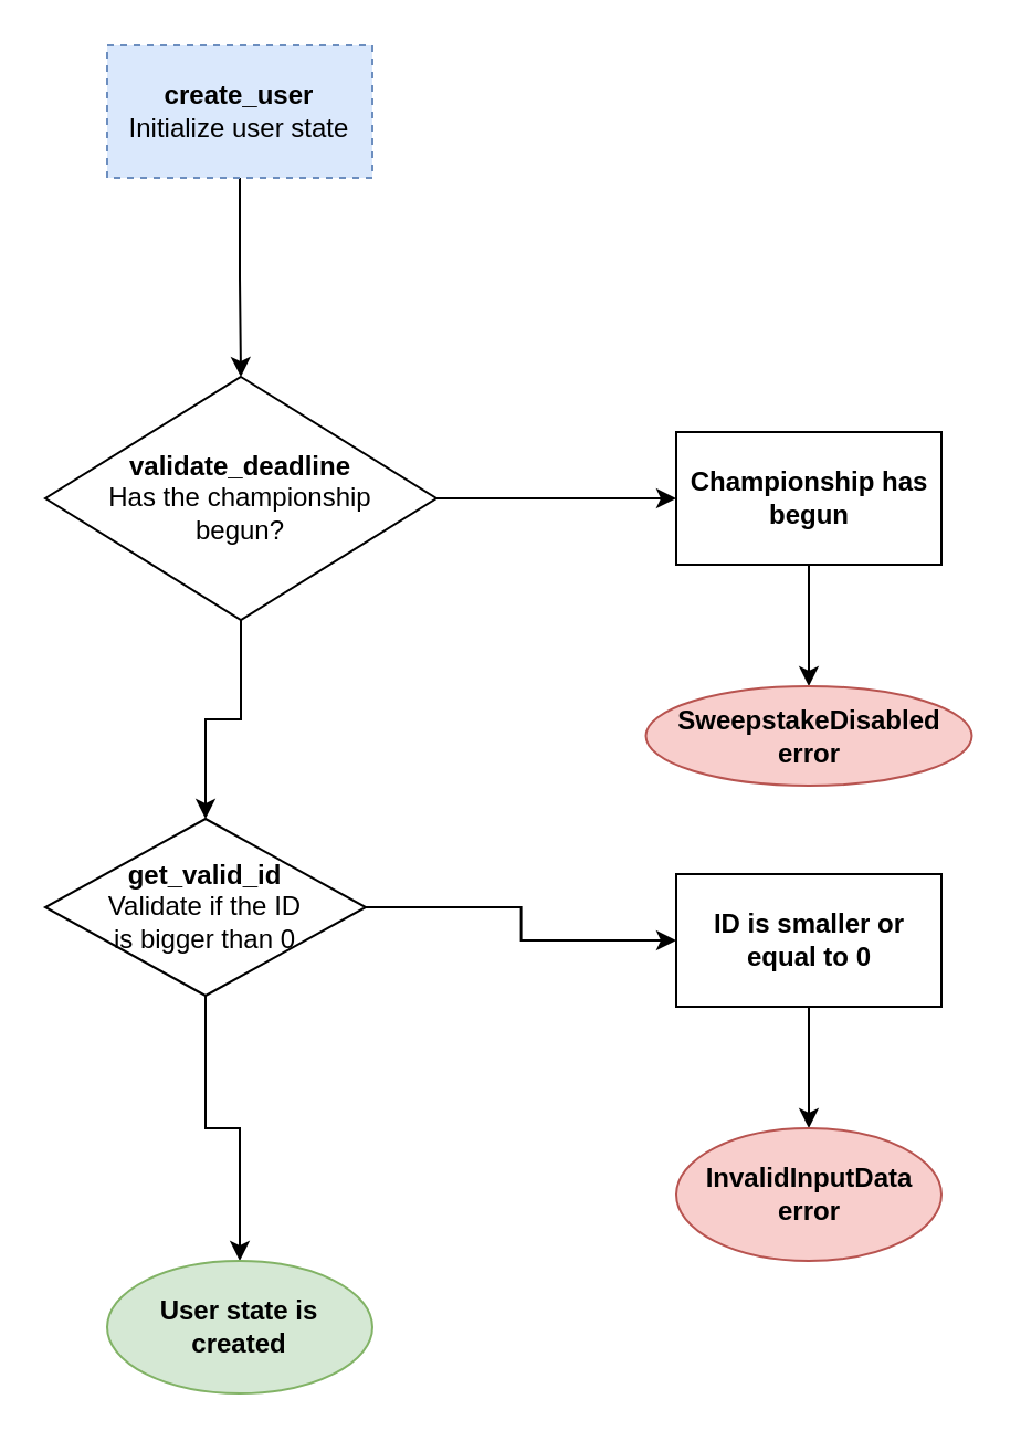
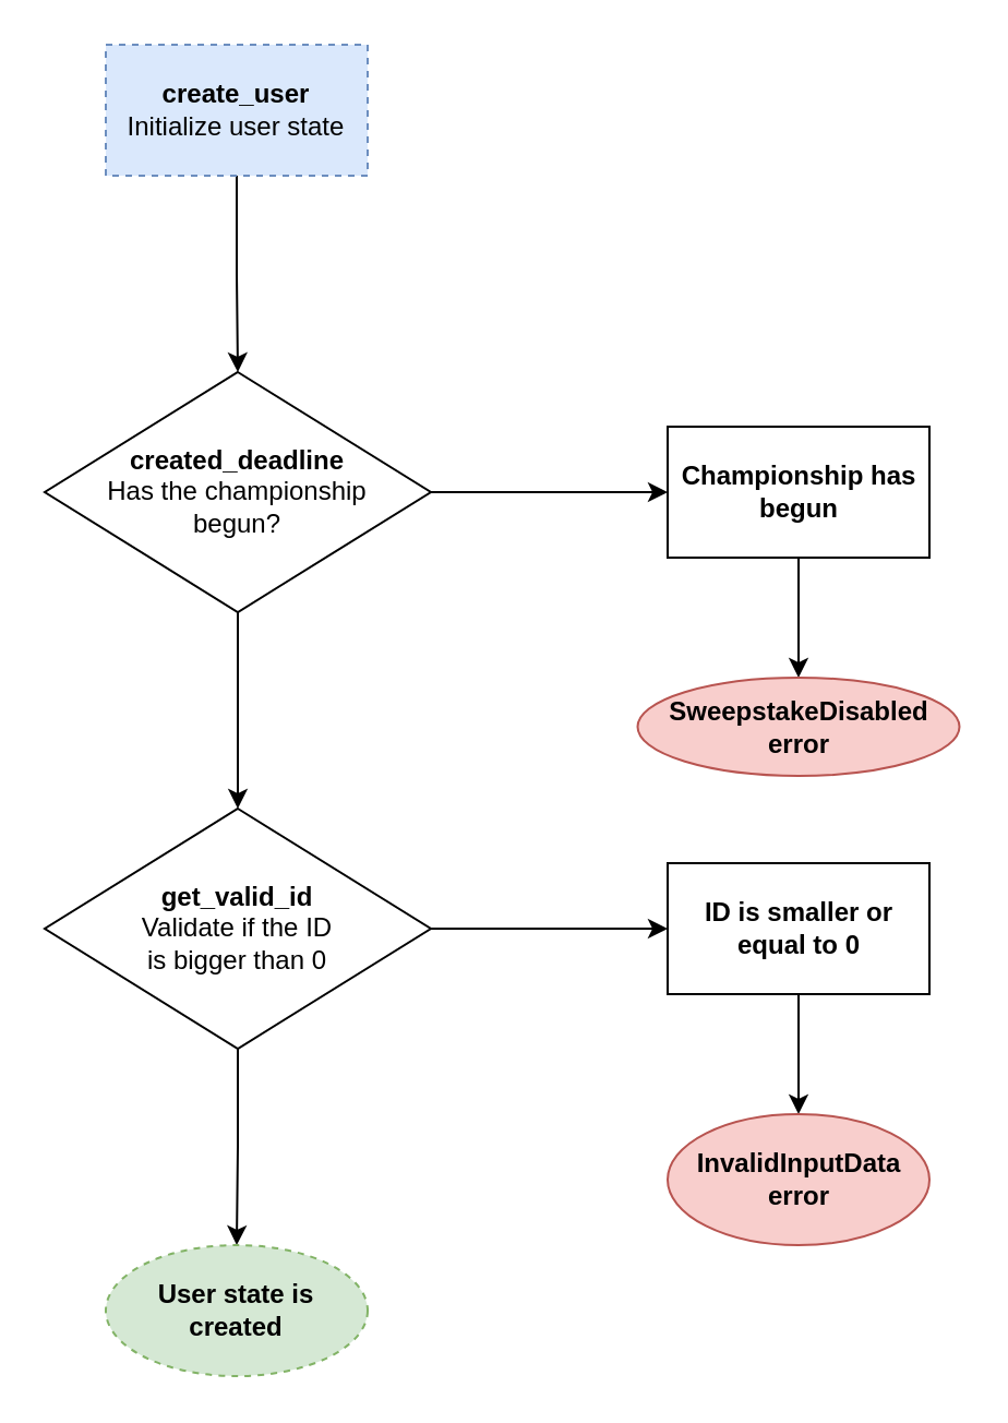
  <mxCell id="0" />
  <mxCell id="1" parent="0" />
  <mxCell id="2" style="edgeStyle=orthogonalEdgeStyle;rounded=0;orthogonalLoop=1;jettySize=auto;html=1;entryX=0.5;entryY=0;entryDx=0;entryDy=0;" edge="1" parent="1" source="3" target="6"><mxGeometry relative="1" as="geometry" /></mxCell>
  <mxCell id="3" value="&lt;b&gt;create_user&lt;/b&gt;&lt;br&gt;Initialize user state" style="rounded=0;whiteSpace=wrap;html=1;fillColor=#dae8fc;strokeColor=#6c8ebf;dashed=1;" vertex="1" parent="1"><mxGeometry x="48" y="20" width="120" height="60" as="geometry" /></mxCell>
  <mxCell id="4" value="" style="edgeStyle=orthogonalEdgeStyle;rounded=0;orthogonalLoop=1;jettySize=auto;html=1;" edge="1" parent="1" source="6" target="8"><mxGeometry relative="1" as="geometry" /></mxCell>
  <mxCell id="5" value="" style="edgeStyle=orthogonalEdgeStyle;rounded=0;orthogonalLoop=1;jettySize=auto;html=1;" edge="1" parent="1" source="6" target="12"><mxGeometry relative="1" as="geometry" /></mxCell>
- <mxCell id="6" value="&lt;b&gt;validate_deadline&lt;/b&gt;&lt;br&gt;Has the championship&lt;br&gt;begun?" style="rhombus;whiteSpace=wrap;html=1;" vertex="1" parent="1"><mxGeometry x="20" y="170" width="177" height="110" as="geometry" /></mxCell>
+ <mxCell id="6" value="&lt;b&gt;created_deadline&lt;/b&gt;&lt;br&gt;Has the championship&lt;br&gt;begun?" style="rhombus;whiteSpace=wrap;html=1;" vertex="1" parent="1"><mxGeometry x="20" y="170" width="177" height="110" as="geometry" /></mxCell>
  <mxCell id="7" value="" style="edgeStyle=orthogonalEdgeStyle;rounded=0;orthogonalLoop=1;jettySize=auto;html=1;" edge="1" parent="1" source="8" target="9"><mxGeometry relative="1" as="geometry" /></mxCell>
  <mxCell id="8" value="&lt;b&gt;Championship has&lt;br&gt;begun&lt;/b&gt;" style="whiteSpace=wrap;html=1;" vertex="1" parent="1"><mxGeometry x="305.5" y="195" width="120" height="60" as="geometry" /></mxCell>
  <mxCell id="9" value="&lt;b&gt;SweepstakeDisabled&lt;br&gt;error&lt;br&gt;&lt;/b&gt;" style="ellipse;whiteSpace=wrap;html=1;fillColor=#f8cecc;strokeColor=#b85450;" vertex="1" parent="1"><mxGeometry x="291.75" y="310" width="147.5" height="45" as="geometry" /></mxCell>
  <mxCell id="10" value="" style="edgeStyle=orthogonalEdgeStyle;rounded=0;orthogonalLoop=1;jettySize=auto;html=1;" edge="1" parent="1" source="12" target="14"><mxGeometry relative="1" as="geometry" /></mxCell>
  <mxCell id="11" value="" style="edgeStyle=orthogonalEdgeStyle;rounded=0;orthogonalLoop=1;jettySize=auto;html=1;" edge="1" parent="1" source="12" target="16"><mxGeometry relative="1" as="geometry" /></mxCell>
- <mxCell id="12" value="&lt;b&gt;get_valid_id&lt;/b&gt;&lt;br&gt;Validate if the ID&lt;br&gt;is bigger than 0" style="rhombus;whiteSpace=wrap;html=1;" vertex="1" parent="1"><mxGeometry x="20" y="370" width="145" height="80" as="geometry" /></mxCell>
+ <mxCell id="12" value="&lt;b&gt;get_valid_id&lt;/b&gt;&lt;br&gt;Validate if the ID&lt;br&gt;is bigger than 0" style="rhombus;whiteSpace=wrap;html=1;" vertex="1" parent="1"><mxGeometry x="20" y="370" width="177" height="110" as="geometry" /></mxCell>
  <mxCell id="13" value="" style="edgeStyle=orthogonalEdgeStyle;rounded=0;orthogonalLoop=1;jettySize=auto;html=1;" edge="1" parent="1" source="14" target="15"><mxGeometry relative="1" as="geometry" /></mxCell>
  <mxCell id="14" value="&lt;b&gt;ID is smaller or&lt;br&gt;equal to 0&lt;/b&gt;" style="whiteSpace=wrap;html=1;" vertex="1" parent="1"><mxGeometry x="305.5" y="395" width="120" height="60" as="geometry" /></mxCell>
  <mxCell id="15" value="&lt;b&gt;InvalidInputData&lt;br&gt;error&lt;/b&gt;" style="ellipse;whiteSpace=wrap;html=1;fillColor=#f8cecc;strokeColor=#b85450;" vertex="1" parent="1"><mxGeometry x="305.5" y="510" width="120" height="60" as="geometry" /></mxCell>
- <mxCell id="16" value="&lt;b&gt;User state is&lt;br&gt;created&lt;/b&gt;" style="ellipse;whiteSpace=wrap;html=1;fillColor=#d5e8d4;strokeColor=#82b366;" vertex="1" parent="1"><mxGeometry x="48" y="570" width="120" height="60" as="geometry" /></mxCell>
+ <mxCell id="16" value="&lt;b&gt;User state is&lt;br&gt;created&lt;/b&gt;" style="ellipse;whiteSpace=wrap;html=1;fillColor=#d5e8d4;strokeColor=#82b366;dashed=1;" vertex="1" parent="1"><mxGeometry x="48" y="570" width="120" height="60" as="geometry" /></mxCell>
